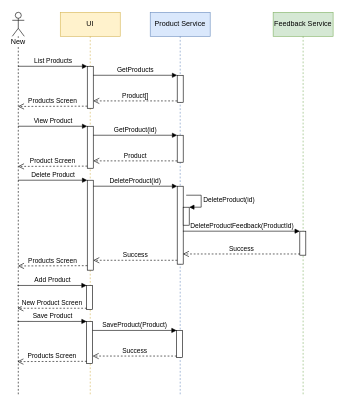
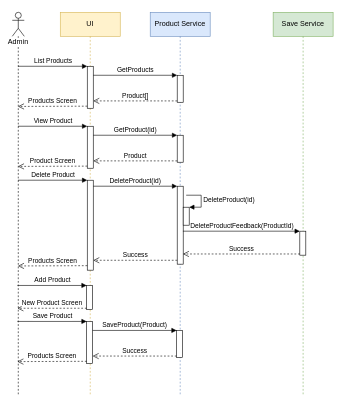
  <mxCell id="0" />
  <mxCell id="1" parent="0" />
- <mxCell id="2" value="New" style="shape=umlLifeline;participant=umlActor;perimeter=lifelinePerimeter;whiteSpace=wrap;html=1;container=1;collapsible=0;recursiveResize=0;verticalAlign=top;spacingTop=36;labelBackgroundColor=#ffffff;outlineConnect=0;" vertex="1" parent="1"><mxGeometry x="20" y="20" width="20" height="640" as="geometry" /></mxCell>
+ <mxCell id="2" value="Admin" style="shape=umlLifeline;participant=umlActor;perimeter=lifelinePerimeter;whiteSpace=wrap;html=1;container=1;collapsible=0;recursiveResize=0;verticalAlign=top;spacingTop=36;labelBackgroundColor=#ffffff;outlineConnect=0;" vertex="1" parent="1"><mxGeometry x="20" y="20" width="20" height="640" as="geometry" /></mxCell>
  <mxCell id="3" value="UI" style="shape=umlLifeline;perimeter=lifelinePerimeter;whiteSpace=wrap;html=1;container=1;collapsible=0;recursiveResize=0;outlineConnect=0;fillColor=#fff2cc;strokeColor=#d6b656;" vertex="1" parent="1"><mxGeometry x="100" y="20" width="100" height="640" as="geometry" /></mxCell>
  <mxCell id="4" value="Product Service" style="shape=umlLifeline;perimeter=lifelinePerimeter;whiteSpace=wrap;html=1;container=1;collapsible=0;recursiveResize=0;outlineConnect=0;fillColor=#dae8fc;strokeColor=#6c8ebf;" vertex="1" parent="1"><mxGeometry x="250" y="20" width="100" height="640" as="geometry" /></mxCell>
- <mxCell id="5" value="Feedback Service" style="shape=umlLifeline;perimeter=lifelinePerimeter;whiteSpace=wrap;html=1;container=1;collapsible=0;recursiveResize=0;outlineConnect=0;fillColor=#d5e8d4;strokeColor=#82b366;" vertex="1" parent="1"><mxGeometry x="455" y="20" width="100" height="640" as="geometry" /></mxCell>
+ <mxCell id="5" value="Save Service" style="shape=umlLifeline;perimeter=lifelinePerimeter;whiteSpace=wrap;html=1;container=1;collapsible=0;recursiveResize=0;outlineConnect=0;fillColor=#d5e8d4;strokeColor=#82b366;" vertex="1" parent="1"><mxGeometry x="455" y="20" width="100" height="640" as="geometry" /></mxCell>
  <mxCell id="6" value="" style="html=1;points=[];perimeter=orthogonalPerimeter;" vertex="1" parent="1"><mxGeometry x="145" y="110" width="10" height="70" as="geometry" /></mxCell>
  <mxCell id="7" value="List Products" style="html=1;verticalAlign=bottom;endArrow=block;entryX=0;entryY=0;" edge="1" parent="1" target="6"><mxGeometry relative="1" as="geometry"><mxPoint x="29.5" y="110" as="sourcePoint" /></mxGeometry></mxCell>
  <mxCell id="8" value="Products Screen" style="html=1;verticalAlign=bottom;endArrow=open;dashed=1;endSize=8;exitX=0;exitY=0.95;" edge="1" parent="1" source="6"><mxGeometry relative="1" as="geometry"><mxPoint x="29.5" y="177" as="targetPoint" /></mxGeometry></mxCell>
  <mxCell id="9" value="" style="html=1;points=[];perimeter=orthogonalPerimeter;" vertex="1" parent="1"><mxGeometry x="295" y="125" width="10" height="45" as="geometry" /></mxCell>
  <mxCell id="10" value="" style="html=1;points=[];perimeter=orthogonalPerimeter;" vertex="1" parent="1"><mxGeometry x="145" y="210" width="10" height="70" as="geometry" /></mxCell>
  <mxCell id="11" value="View Product" style="html=1;verticalAlign=bottom;endArrow=block;entryX=0;entryY=0;" edge="1" parent="1" target="10"><mxGeometry relative="1" as="geometry"><mxPoint x="29.5" y="210" as="sourcePoint" /></mxGeometry></mxCell>
  <mxCell id="12" value="Product Screen" style="html=1;verticalAlign=bottom;endArrow=open;dashed=1;endSize=8;exitX=0;exitY=0.95;" edge="1" parent="1" source="10"><mxGeometry relative="1" as="geometry"><mxPoint x="29.5" y="277" as="targetPoint" /></mxGeometry></mxCell>
  <mxCell id="13" value="" style="html=1;points=[];perimeter=orthogonalPerimeter;" vertex="1" parent="1"><mxGeometry x="295" y="225" width="10" height="45" as="geometry" /></mxCell>
  <mxCell id="14" value="GetProduct(id)" style="html=1;verticalAlign=bottom;endArrow=block;entryX=0;entryY=0;" edge="1" parent="1" source="10" target="13"><mxGeometry relative="1" as="geometry"><mxPoint x="-90" y="210" as="sourcePoint" /></mxGeometry></mxCell>
  <mxCell id="15" value="Product" style="html=1;verticalAlign=bottom;endArrow=open;dashed=1;endSize=8;exitX=0;exitY=0.95;" edge="1" parent="1" source="13" target="10"><mxGeometry relative="1" as="geometry"><mxPoint x="-35" y="256" as="targetPoint" /></mxGeometry></mxCell>
  <mxCell id="16" value="" style="html=1;points=[];perimeter=orthogonalPerimeter;" vertex="1" parent="1"><mxGeometry x="144" y="475.5" width="10" height="40" as="geometry" /></mxCell>
  <mxCell id="17" value="Add Product" style="html=1;verticalAlign=bottom;endArrow=block;entryX=0;entryY=0;" edge="1" parent="1" target="16"><mxGeometry relative="1" as="geometry"><mxPoint x="28.5" y="475.5" as="sourcePoint" /></mxGeometry></mxCell>
  <mxCell id="18" value="" style="html=1;points=[];perimeter=orthogonalPerimeter;" vertex="1" parent="1"><mxGeometry x="144" y="535.5" width="10" height="70" as="geometry" /></mxCell>
  <mxCell id="19" value="Save Product" style="html=1;verticalAlign=bottom;endArrow=block;entryX=0;entryY=0;" edge="1" parent="1" target="18"><mxGeometry relative="1" as="geometry"><mxPoint x="28.5" y="535.5" as="sourcePoint" /></mxGeometry></mxCell>
  <mxCell id="20" value="Products Screen" style="html=1;verticalAlign=bottom;endArrow=open;dashed=1;endSize=8;exitX=0;exitY=0.95;" edge="1" parent="1" source="18"><mxGeometry relative="1" as="geometry"><mxPoint x="28.5" y="602.5" as="targetPoint" /></mxGeometry></mxCell>
  <mxCell id="21" value="" style="html=1;points=[];perimeter=orthogonalPerimeter;" vertex="1" parent="1"><mxGeometry x="294" y="550.5" width="10" height="45" as="geometry" /></mxCell>
  <mxCell id="22" value="SaveProduct(Product)" style="html=1;verticalAlign=bottom;endArrow=block;entryX=0;entryY=0;" edge="1" parent="1" source="18" target="21"><mxGeometry relative="1" as="geometry"><mxPoint x="-351" y="505.5" as="sourcePoint" /></mxGeometry></mxCell>
  <mxCell id="23" value="Success" style="html=1;verticalAlign=bottom;endArrow=open;dashed=1;endSize=8;exitX=0;exitY=0.95;" edge="1" parent="1" source="21" target="18"><mxGeometry relative="1" as="geometry"><mxPoint x="-296" y="551.5" as="targetPoint" /></mxGeometry></mxCell>
  <mxCell id="24" value="" style="html=1;points=[];perimeter=orthogonalPerimeter;" vertex="1" parent="1"><mxGeometry x="145" y="300" width="10" height="150" as="geometry" /></mxCell>
  <mxCell id="25" value="Delete Product" style="html=1;verticalAlign=bottom;endArrow=block;entryX=0;entryY=0;" edge="1" parent="1" target="24"><mxGeometry relative="1" as="geometry"><mxPoint x="29.5" y="300" as="sourcePoint" /></mxGeometry></mxCell>
  <mxCell id="26" value="" style="html=1;points=[];perimeter=orthogonalPerimeter;" vertex="1" parent="1"><mxGeometry x="295" y="310" width="10" height="130" as="geometry" /></mxCell>
  <mxCell id="27" value="DeleteProduct(id)" style="html=1;verticalAlign=bottom;endArrow=block;entryX=0;entryY=0;" edge="1" parent="1" source="24" target="26"><mxGeometry relative="1" as="geometry"><mxPoint x="-350" y="270" as="sourcePoint" /></mxGeometry></mxCell>
  <mxCell id="28" value="Success" style="html=1;verticalAlign=bottom;endArrow=open;dashed=1;endSize=8;exitX=0;exitY=0.95;" edge="1" parent="1" source="26" target="24"><mxGeometry relative="1" as="geometry"><mxPoint x="-295" y="316" as="targetPoint" /></mxGeometry></mxCell>
  <mxCell id="29" value="" style="html=1;points=[];perimeter=orthogonalPerimeter;" vertex="1" parent="1"><mxGeometry x="305" y="345" width="10" height="30" as="geometry" /></mxCell>
  <mxCell id="30" value="DeleteProduct(id)" style="edgeStyle=orthogonalEdgeStyle;html=1;align=left;spacingLeft=2;endArrow=block;rounded=0;entryX=1;entryY=0;" edge="1" parent="1" target="29"><mxGeometry relative="1" as="geometry"><mxPoint x="310" y="325" as="sourcePoint" /><Array as="points"><mxPoint x="335" y="325" /></Array></mxGeometry></mxCell>
  <mxCell id="31" value="GetProducts" style="html=1;verticalAlign=bottom;endArrow=block;entryX=0;entryY=0;" edge="1" parent="1" source="6" target="9"><mxGeometry relative="1" as="geometry"><mxPoint x="170" y="140" as="sourcePoint" /></mxGeometry></mxCell>
  <mxCell id="32" value="Product[]" style="html=1;verticalAlign=bottom;endArrow=open;dashed=1;endSize=8;exitX=0;exitY=0.95;" edge="1" parent="1" source="9" target="6"><mxGeometry relative="1" as="geometry"><mxPoint x="225" y="186" as="targetPoint" /></mxGeometry></mxCell>
  <mxCell id="33" value="" style="html=1;points=[];perimeter=orthogonalPerimeter;" vertex="1" parent="1"><mxGeometry x="499.5" y="385" width="10" height="40" as="geometry" /></mxCell>
  <mxCell id="34" value="New Product Screen" style="html=1;verticalAlign=bottom;endArrow=open;dashed=1;endSize=8;exitX=0;exitY=0.95;" edge="1" parent="1" source="16"><mxGeometry relative="1" as="geometry"><mxPoint x="28.5" y="513.5" as="targetPoint" /></mxGeometry></mxCell>
  <mxCell id="35" value="Products Screen" style="html=1;verticalAlign=bottom;endArrow=open;dashed=1;endSize=8;exitX=0;exitY=0.95;" edge="1" parent="1" source="24"><mxGeometry relative="1" as="geometry"><mxPoint x="29.5" y="443" as="targetPoint" /></mxGeometry></mxCell>
  <mxCell id="36" value="DeleteProductFeedback(ProductId)" style="html=1;verticalAlign=bottom;endArrow=block;entryX=0;entryY=0;" edge="1" parent="1" target="33"><mxGeometry relative="1" as="geometry"><mxPoint x="304.5" y="385" as="sourcePoint" /></mxGeometry></mxCell>
  <mxCell id="37" value="Success" style="html=1;verticalAlign=bottom;endArrow=open;dashed=1;endSize=8;exitX=0;exitY=0.95;" edge="1" parent="1" source="33"><mxGeometry relative="1" as="geometry"><mxPoint x="304.5" y="423" as="targetPoint" /></mxGeometry></mxCell>
